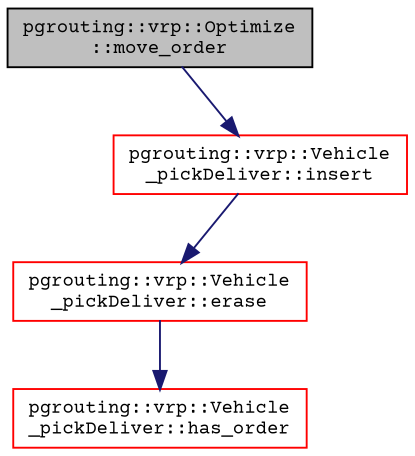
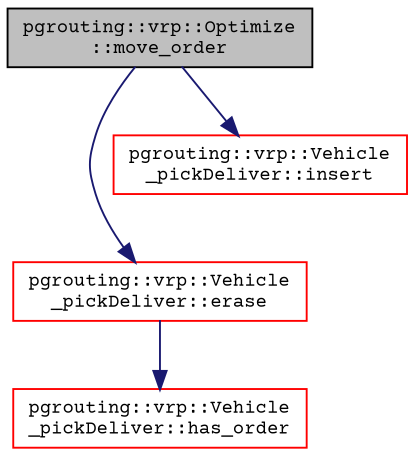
  digraph {
    fontname="Courier Prime"
    rankdir=TB
    node [color=red fillcolor=white fontname="Courier Prime" fontsize=10 shape=record style=filled]
    edge [color=midnightblue fontname="Courier Prime" fontsize=10 labelfontname=Helvetica labelfontsize=10 style=solid]
    n1 [color=black fillcolor=grey75 fontcolor=black height=0.2 label="pgrouting::vrp::Optimize\l::move_order" width=0.4]
    n2 [height=0.2 label="pgrouting::vrp::Vehicle\l_pickDeliver::erase" width=0.4]
    n3 [height=0.2 label="pgrouting::vrp::Vehicle\l_pickDeliver::insert" width=0.4]
    n4 [height=0.2 label="pgrouting::vrp::Vehicle\l_pickDeliver::has_order" width=0.4]
-   n3 -> n2
+   n1 -> n2
    n1 -> n3
    n2 -> n4
  }
